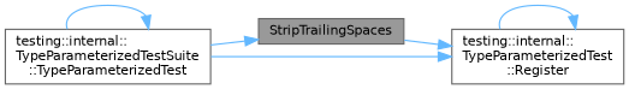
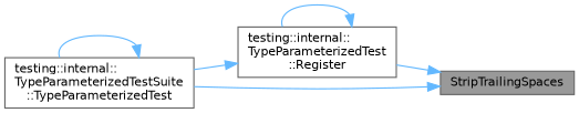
  digraph {
    rankdir=RL
    node [color=grey40 fillcolor=white fontname=Helvetica fontsize=10 shape=box style=filled]
    edge [color=steelblue1 dir=back fontname=Helvetica fontsize=10 labelfontname=Helvetica labelfontsize=10 style=solid]
    n1 [color=gray40 fillcolor=grey60 fontcolor=black height=0.2 label=StripTrailingSpaces width=0.4]
    n2 [height=0.2 label="testing::internal::\lTypeParameterizedTest\l::Register" width=0.4]
    n3 [height=0.2 label="testing::internal::\lTypeParameterizedTestSuite\l::TypeParameterizedTest" width=0.4]
-   n2 -> n1
+   n1 -> n2
    n1 -> n3
    n2 -> n2
    n2 -> n3
    n3 -> n3
  }
